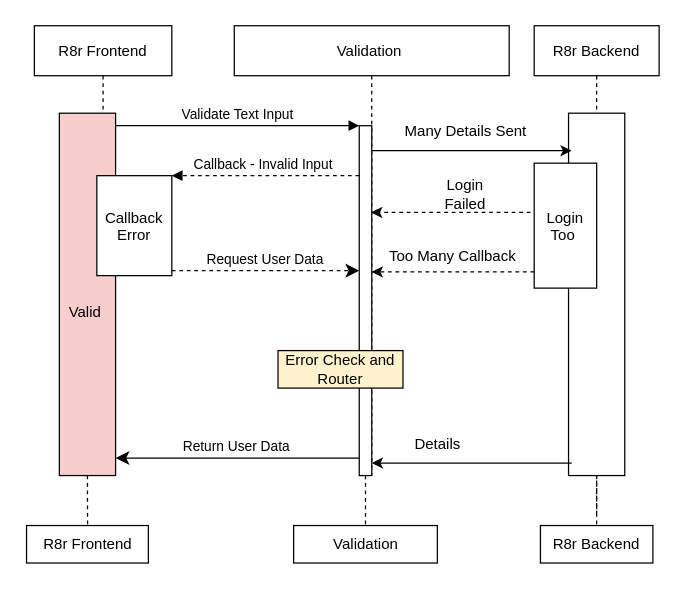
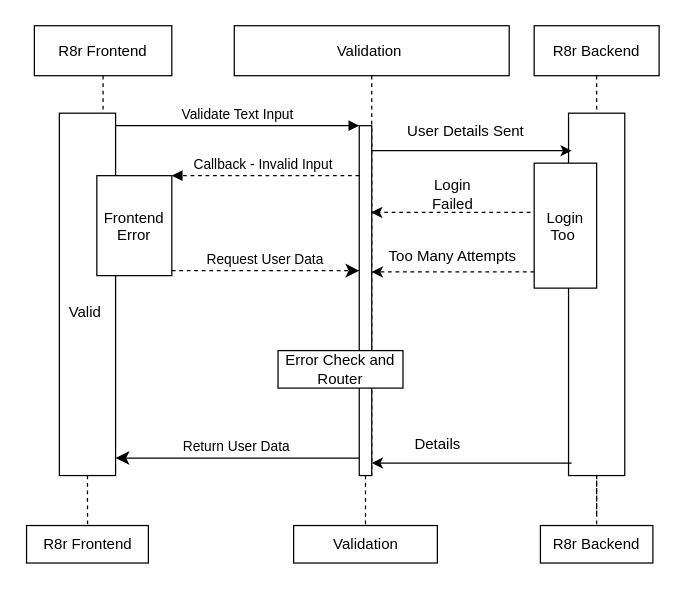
  <mxCell id="0" />
  <mxCell id="1" parent="0" />
  <mxCell id="2" value="R8r Frontend" style="shape=umlLifeline;perimeter=lifelinePerimeter;container=1;collapsible=0;recursiveResize=0;rounded=0;shadow=0;strokeWidth=1;" parent="1" vertex="1"><mxGeometry x="27" y="20" width="110" height="360" as="geometry" /></mxCell>
- <mxCell id="3" value="&#10;&#10;Valid " style="points=[];perimeter=orthogonalPerimeter;rounded=0;shadow=0;strokeWidth=1;fillColor=#f8cecc;" parent="2" vertex="1"><mxGeometry x="20" y="70" width="45" height="290" as="geometry" /></mxCell>
- <mxCell id="4" value="Callback&#10;Error" style="points=[];perimeter=orthogonalPerimeter;rounded=0;shadow=0;strokeWidth=1;" parent="2" vertex="1"><mxGeometry x="50" y="120" width="60" height="80" as="geometry" /></mxCell>
+ <mxCell id="3" value="&#10;&#10;Valid " style="points=[];perimeter=orthogonalPerimeter;rounded=0;shadow=0;strokeWidth=1;" parent="2" vertex="1"><mxGeometry x="20" y="70" width="45" height="290" as="geometry" /></mxCell>
+ <mxCell id="4" value="Frontend&#10;Error" style="points=[];perimeter=orthogonalPerimeter;rounded=0;shadow=0;strokeWidth=1;" parent="2" vertex="1"><mxGeometry x="50" y="120" width="60" height="80" as="geometry" /></mxCell>
  <mxCell id="5" value="Validation " style="shape=umlLifeline;perimeter=lifelinePerimeter;container=1;collapsible=0;recursiveResize=0;rounded=0;shadow=0;strokeWidth=1;" parent="1" vertex="1"><mxGeometry x="187" y="20" width="220" height="360" as="geometry" /></mxCell>
  <mxCell id="6" value="" style="points=[];perimeter=orthogonalPerimeter;rounded=0;shadow=0;strokeWidth=1;" parent="5" vertex="1"><mxGeometry x="100" y="80" width="10" height="280" as="geometry" /></mxCell>
- <mxCell id="7" value="Error Check and Router" style="whiteSpace=wrap;html=1;rounded=0;shadow=0;strokeWidth=1;fillColor=#fff2cc;" vertex="1" parent="5"><mxGeometry x="35" y="260" width="100" height="30" as="geometry" /></mxCell>
- <mxCell id="8" value="Login Failed" style="text;html=1;strokeColor=none;fillColor=none;align=center;verticalAlign=middle;whiteSpace=wrap;rounded=0;" vertex="1" parent="5"><mxGeometry x="155" y="120" width="60" height="30" as="geometry" /></mxCell>
+ <mxCell id="7" value="Error Check and Router" style="whiteSpace=wrap;html=1;rounded=0;shadow=0;strokeWidth=1;" vertex="1" parent="5"><mxGeometry x="35" y="260" width="100" height="30" as="geometry" /></mxCell>
+ <mxCell id="8" value="Login Failed" style="text;html=1;strokeColor=none;fillColor=none;align=center;verticalAlign=middle;whiteSpace=wrap;rounded=0;" vertex="1" parent="5"><mxGeometry x="145" y="120" width="60" height="30" as="geometry" /></mxCell>
  <mxCell id="9" value="Details" style="text;html=1;strokeColor=none;fillColor=none;align=center;verticalAlign=middle;whiteSpace=wrap;rounded=0;" vertex="1" parent="5"><mxGeometry x="132.5" y="320" width="60" height="30" as="geometry" /></mxCell>
- <mxCell id="10" value="Many Details Sent" style="text;html=1;strokeColor=none;fillColor=none;align=center;verticalAlign=middle;whiteSpace=wrap;rounded=0;" vertex="1" parent="5"><mxGeometry x="132.5" y="70" width="105" height="30" as="geometry" /></mxCell>
- <mxCell id="11" value="Too Many Callback" style="text;html=1;strokeColor=none;fillColor=none;align=center;verticalAlign=middle;whiteSpace=wrap;rounded=0;" vertex="1" parent="5"><mxGeometry x="120" y="170" width="110" height="30" as="geometry" /></mxCell>
+ <mxCell id="10" value="User Details Sent" style="text;html=1;strokeColor=none;fillColor=none;align=center;verticalAlign=middle;whiteSpace=wrap;rounded=0;" vertex="1" parent="5"><mxGeometry x="132.5" y="70" width="105" height="30" as="geometry" /></mxCell>
+ <mxCell id="11" value="Too Many Attempts" style="text;html=1;strokeColor=none;fillColor=none;align=center;verticalAlign=middle;whiteSpace=wrap;rounded=0;" vertex="1" parent="5"><mxGeometry x="120" y="170" width="110" height="30" as="geometry" /></mxCell>
  <mxCell id="12" value="Return User Data" style="verticalAlign=bottom;endArrow=classic;endSize=8;exitX=0;exitY=0.95;shadow=0;strokeWidth=1;endFill=1;" parent="1" source="6" target="3" edge="1"><mxGeometry relative="1" as="geometry"><mxPoint x="192" y="176" as="targetPoint" /></mxGeometry></mxCell>
  <mxCell id="13" value="Validate Text Input" style="verticalAlign=bottom;endArrow=block;entryX=0;entryY=0;shadow=0;strokeWidth=1;" parent="1" source="3" target="6" edge="1"><mxGeometry relative="1" as="geometry"><mxPoint x="192" y="100" as="sourcePoint" /></mxGeometry></mxCell>
  <mxCell id="14" value="Callback - Invalid Input " style="verticalAlign=bottom;endArrow=block;entryX=1;entryY=0;shadow=0;strokeWidth=1;dashed=1;" parent="1" source="6" target="4" edge="1"><mxGeometry relative="1" as="geometry"><mxPoint x="157" y="140" as="sourcePoint" /></mxGeometry></mxCell>
  <mxCell id="15" value="Request User Data" style="verticalAlign=bottom;endArrow=classic;dashed=1;endSize=8;exitX=1;exitY=0.95;shadow=0;strokeWidth=1;endFill=1;" parent="1" source="4" target="6" edge="1"><mxGeometry relative="1" as="geometry"><mxPoint x="157" y="197" as="targetPoint" /></mxGeometry></mxCell>
  <mxCell id="16" value="R8r Backend" style="shape=umlLifeline;perimeter=lifelinePerimeter;container=1;collapsible=0;recursiveResize=0;rounded=0;shadow=0;strokeWidth=1;" vertex="1" parent="1"><mxGeometry x="427" y="20" width="100" height="390" as="geometry" /></mxCell>
  <mxCell id="17" value="" style="points=[];perimeter=orthogonalPerimeter;rounded=0;shadow=0;strokeWidth=1;" vertex="1" parent="16"><mxGeometry x="27.5" y="70" width="45" height="290" as="geometry" /></mxCell>
  <mxCell id="18" value="Login &#10;Too " style="points=[];perimeter=orthogonalPerimeter;rounded=0;shadow=0;strokeWidth=1;" vertex="1" parent="16"><mxGeometry y="110" width="50" height="100" as="geometry" /></mxCell>
  <mxCell id="19" value="" style="endArrow=classic;html=1;rounded=0;" edge="1" parent="1"><mxGeometry width="50" height="50" relative="1" as="geometry"><mxPoint x="297" y="120" as="sourcePoint" /><mxPoint x="457" y="120" as="targetPoint" /><Array as="points"><mxPoint x="357" y="120" /></Array></mxGeometry></mxCell>
  <mxCell id="20" value="" style="endArrow=classic;html=1;rounded=0;dashed=1;exitX=-0.06;exitY=0.394;exitDx=0;exitDy=0;exitPerimeter=0;" edge="1" parent="1" source="18" target="5"><mxGeometry width="50" height="50" relative="1" as="geometry"><mxPoint x="317" y="370" as="sourcePoint" /><mxPoint x="367" y="320" as="targetPoint" /></mxGeometry></mxCell>
  <mxCell id="21" value="" style="endArrow=classic;html=1;rounded=0;" edge="1" parent="1" target="6"><mxGeometry width="50" height="50" relative="1" as="geometry"><mxPoint x="457" y="370" as="sourcePoint" /><mxPoint x="367" y="300" as="targetPoint" /><Array as="points"><mxPoint x="407" y="370" /></Array></mxGeometry></mxCell>
  <mxCell id="22" value="" style="endArrow=classic;html=1;rounded=0;entryX=1;entryY=0.418;entryDx=0;entryDy=0;entryPerimeter=0;dashed=1;" edge="1" parent="1" source="18" target="6"><mxGeometry width="50" height="50" relative="1" as="geometry"><mxPoint x="317" y="340" as="sourcePoint" /><mxPoint x="367" y="290" as="targetPoint" /></mxGeometry></mxCell>
  <mxCell id="23" value="R8r Frontend" style="whiteSpace=wrap;html=1;rounded=0;shadow=0;strokeWidth=1;" vertex="1" parent="1"><mxGeometry x="20.75" y="420" width="97.5" height="30" as="geometry" /></mxCell>
  <mxCell id="24" value="" style="edgeStyle=orthogonalEdgeStyle;rounded=0;orthogonalLoop=1;jettySize=auto;html=1;dashed=1;strokeColor=default;endArrow=none;endFill=0;" edge="1" parent="1" source="3" target="23"><mxGeometry relative="1" as="geometry" /></mxCell>
  <mxCell id="25" value="Validation" style="rounded=0;whiteSpace=wrap;html=1;shadow=0;strokeWidth=1;" vertex="1" parent="1"><mxGeometry x="234.5" y="420" width="115" height="30" as="geometry" /></mxCell>
  <mxCell id="26" value="" style="edgeStyle=orthogonalEdgeStyle;rounded=0;orthogonalLoop=1;jettySize=auto;html=1;dashed=1;endArrow=none;endFill=0;strokeColor=default;" edge="1" parent="1" source="6" target="25"><mxGeometry relative="1" as="geometry" /></mxCell>
  <mxCell id="27" value="R8r Backend" style="whiteSpace=wrap;html=1;rounded=0;shadow=0;strokeWidth=1;" vertex="1" parent="1"><mxGeometry x="432" y="420" width="90" height="30" as="geometry" /></mxCell>
  <mxCell id="28" value="" style="edgeStyle=orthogonalEdgeStyle;rounded=0;orthogonalLoop=1;jettySize=auto;html=1;dashed=1;endArrow=none;endFill=0;strokeColor=default;" edge="1" parent="1" source="17" target="27"><mxGeometry relative="1" as="geometry" /></mxCell>
